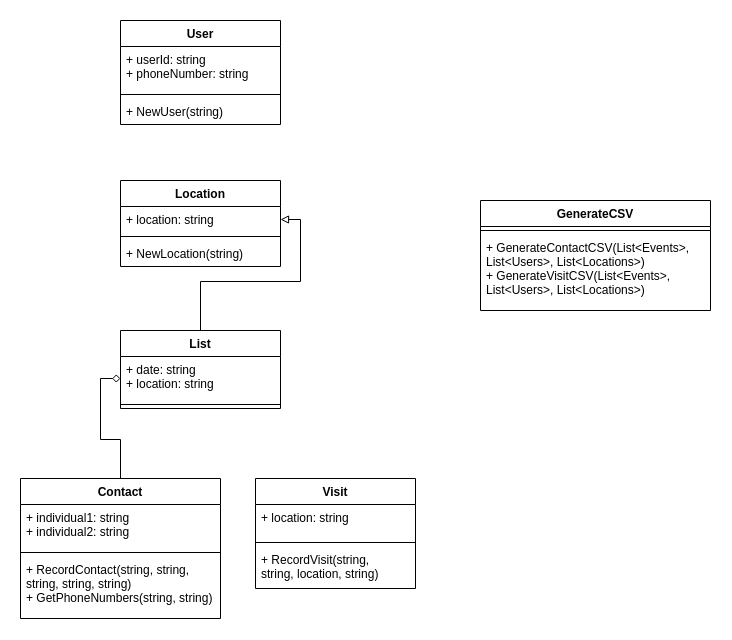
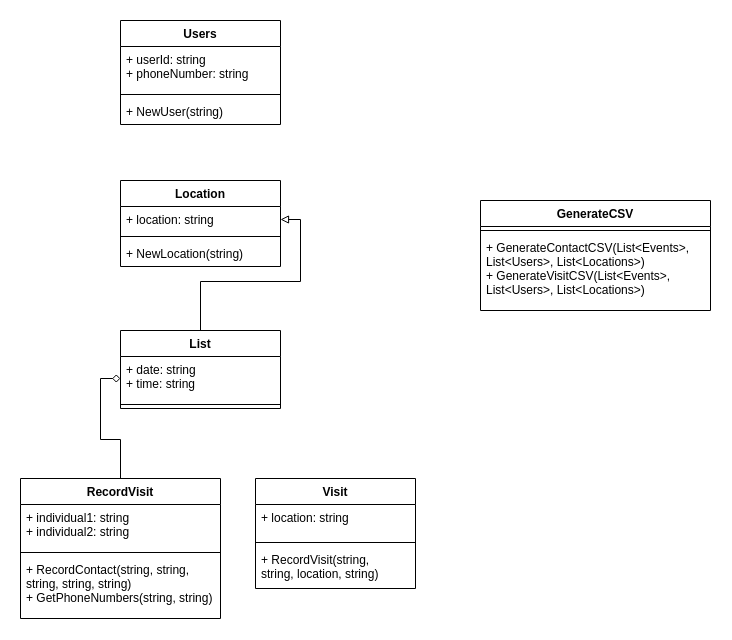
  <mxCell id="0" />
  <mxCell id="1" parent="0" />
- <mxCell id="2" value="User&#10;" style="swimlane;fontStyle=1;align=center;verticalAlign=top;childLayout=stackLayout;horizontal=1;startSize=26;horizontalStack=0;resizeParent=1;resizeParentMax=0;resizeLast=0;collapsible=1;marginBottom=0;" parent="1" vertex="1"><mxGeometry x="120" y="20" width="160" height="104" as="geometry" /></mxCell>
+ <mxCell id="2" value="Users&#10;" style="swimlane;fontStyle=1;align=center;verticalAlign=top;childLayout=stackLayout;horizontal=1;startSize=26;horizontalStack=0;resizeParent=1;resizeParentMax=0;resizeLast=0;collapsible=1;marginBottom=0;" parent="1" vertex="1"><mxGeometry x="120" y="20" width="160" height="104" as="geometry" /></mxCell>
  <mxCell id="3" value="+ userId: string&#10;+ phoneNumber: string" style="text;strokeColor=none;fillColor=none;align=left;verticalAlign=top;spacingLeft=4;spacingRight=4;overflow=hidden;rotatable=0;points=[[0,0.5],[1,0.5]];portConstraint=eastwest;" parent="2" vertex="1"><mxGeometry y="26" width="160" height="44" as="geometry" /></mxCell>
  <mxCell id="4" value="" style="line;strokeWidth=1;fillColor=none;align=left;verticalAlign=middle;spacingTop=-1;spacingLeft=3;spacingRight=3;rotatable=0;labelPosition=right;points=[];portConstraint=eastwest;" parent="2" vertex="1"><mxGeometry y="70" width="160" height="8" as="geometry" /></mxCell>
  <mxCell id="5" value="+ NewUser(string)" style="text;strokeColor=none;fillColor=none;align=left;verticalAlign=top;spacingLeft=4;spacingRight=4;overflow=hidden;rotatable=0;points=[[0,0.5],[1,0.5]];portConstraint=eastwest;" parent="2" vertex="1"><mxGeometry y="78" width="160" height="26" as="geometry" /></mxCell>
  <mxCell id="6" value="Visit" style="swimlane;fontStyle=1;align=center;verticalAlign=top;childLayout=stackLayout;horizontal=1;startSize=26;horizontalStack=0;resizeParent=1;resizeParentMax=0;resizeLast=0;collapsible=1;marginBottom=0;" parent="1" vertex="1"><mxGeometry x="255" y="478" width="160" height="110" as="geometry" /></mxCell>
  <mxCell id="7" value="+ location: string" style="text;strokeColor=none;fillColor=none;align=left;verticalAlign=top;spacingLeft=4;spacingRight=4;overflow=hidden;rotatable=0;points=[[0,0.5],[1,0.5]];portConstraint=eastwest;" parent="6" vertex="1"><mxGeometry y="26" width="160" height="34" as="geometry" /></mxCell>
  <mxCell id="8" value="" style="line;strokeWidth=1;fillColor=none;align=left;verticalAlign=middle;spacingTop=-1;spacingLeft=3;spacingRight=3;rotatable=0;labelPosition=right;points=[];portConstraint=eastwest;" parent="6" vertex="1"><mxGeometry y="60" width="160" height="8" as="geometry" /></mxCell>
  <mxCell id="9" value="+ RecordVisit(string, &#10;string, location, string)" style="text;strokeColor=none;fillColor=none;align=left;verticalAlign=top;spacingLeft=4;spacingRight=4;overflow=hidden;rotatable=0;points=[[0,0.5],[1,0.5]];portConstraint=eastwest;" parent="6" vertex="1"><mxGeometry y="68" width="160" height="42" as="geometry" /></mxCell>
  <mxCell id="10" style="edgeStyle=orthogonalEdgeStyle;rounded=0;orthogonalLoop=1;jettySize=auto;html=1;entryX=0;entryY=0.5;entryDx=0;entryDy=0;endArrow=diamond;endFill=0;" parent="1" source="11" target="21" edge="1"><mxGeometry relative="1" as="geometry" /></mxCell>
- <mxCell id="11" value="Contact" style="swimlane;fontStyle=1;align=center;verticalAlign=top;childLayout=stackLayout;horizontal=1;startSize=26;horizontalStack=0;resizeParent=1;resizeParentMax=0;resizeLast=0;collapsible=1;marginBottom=0;" parent="1" vertex="1"><mxGeometry x="20" y="478" width="200" height="140" as="geometry" /></mxCell>
+ <mxCell id="11" value="RecordVisit" style="swimlane;fontStyle=1;align=center;verticalAlign=top;childLayout=stackLayout;horizontal=1;startSize=26;horizontalStack=0;resizeParent=1;resizeParentMax=0;resizeLast=0;collapsible=1;marginBottom=0;" parent="1" vertex="1"><mxGeometry x="20" y="478" width="200" height="140" as="geometry" /></mxCell>
  <mxCell id="12" value="+ individual1: string&#10;+ individual2: string" style="text;strokeColor=none;fillColor=none;align=left;verticalAlign=top;spacingLeft=4;spacingRight=4;overflow=hidden;rotatable=0;points=[[0,0.5],[1,0.5]];portConstraint=eastwest;" parent="11" vertex="1"><mxGeometry y="26" width="200" height="44" as="geometry" /></mxCell>
  <mxCell id="13" value="" style="line;strokeWidth=1;fillColor=none;align=left;verticalAlign=middle;spacingTop=-1;spacingLeft=3;spacingRight=3;rotatable=0;labelPosition=right;points=[];portConstraint=eastwest;" parent="11" vertex="1"><mxGeometry y="70" width="200" height="8" as="geometry" /></mxCell>
  <mxCell id="14" value="+ RecordContact(string, string, &#10;string, string, string)&#10;+ GetPhoneNumbers(string, string)" style="text;strokeColor=none;fillColor=none;align=left;verticalAlign=top;spacingLeft=4;spacingRight=4;overflow=hidden;rotatable=0;points=[[0,0.5],[1,0.5]];portConstraint=eastwest;" parent="11" vertex="1"><mxGeometry y="78" width="200" height="62" as="geometry" /></mxCell>
  <mxCell id="15" value="Location" style="swimlane;fontStyle=1;align=center;verticalAlign=top;childLayout=stackLayout;horizontal=1;startSize=26;horizontalStack=0;resizeParent=1;resizeParentMax=0;resizeLast=0;collapsible=1;marginBottom=0;" parent="1" vertex="1"><mxGeometry x="120" y="180" width="160" height="86" as="geometry" /></mxCell>
  <mxCell id="16" value="+ location: string" style="text;strokeColor=none;fillColor=none;align=left;verticalAlign=top;spacingLeft=4;spacingRight=4;overflow=hidden;rotatable=0;points=[[0,0.5],[1,0.5]];portConstraint=eastwest;" parent="15" vertex="1"><mxGeometry y="26" width="160" height="26" as="geometry" /></mxCell>
  <mxCell id="17" value="" style="line;strokeWidth=1;fillColor=none;align=left;verticalAlign=middle;spacingTop=-1;spacingLeft=3;spacingRight=3;rotatable=0;labelPosition=right;points=[];portConstraint=eastwest;" parent="15" vertex="1"><mxGeometry y="52" width="160" height="8" as="geometry" /></mxCell>
  <mxCell id="18" value="+ NewLocation(string)" style="text;strokeColor=none;fillColor=none;align=left;verticalAlign=top;spacingLeft=4;spacingRight=4;overflow=hidden;rotatable=0;points=[[0,0.5],[1,0.5]];portConstraint=eastwest;" parent="15" vertex="1"><mxGeometry y="60" width="160" height="26" as="geometry" /></mxCell>
  <mxCell id="19" style="edgeStyle=orthogonalEdgeStyle;rounded=0;orthogonalLoop=1;jettySize=auto;html=1;entryX=1;entryY=0.5;entryDx=0;entryDy=0;endArrow=block;endFill=0;" parent="1" source="20" target="16" edge="1"><mxGeometry relative="1" as="geometry" /></mxCell>
  <mxCell id="20" value="List" style="swimlane;fontStyle=1;align=center;verticalAlign=top;childLayout=stackLayout;horizontal=1;startSize=26;horizontalStack=0;resizeParent=1;resizeParentMax=0;resizeLast=0;collapsible=1;marginBottom=0;" parent="1" vertex="1"><mxGeometry x="120" y="330" width="160" height="78" as="geometry" /></mxCell>
- <mxCell id="21" value="+ date: string&#10;+ location: string" style="text;strokeColor=none;fillColor=none;align=left;verticalAlign=top;spacingLeft=4;spacingRight=4;overflow=hidden;rotatable=0;points=[[0,0.5],[1,0.5]];portConstraint=eastwest;" parent="20" vertex="1"><mxGeometry y="26" width="160" height="44" as="geometry" /></mxCell>
+ <mxCell id="21" value="+ date: string&#10;+ time: string" style="text;strokeColor=none;fillColor=none;align=left;verticalAlign=top;spacingLeft=4;spacingRight=4;overflow=hidden;rotatable=0;points=[[0,0.5],[1,0.5]];portConstraint=eastwest;" parent="20" vertex="1"><mxGeometry y="26" width="160" height="44" as="geometry" /></mxCell>
  <mxCell id="22" value="" style="line;strokeWidth=1;fillColor=none;align=left;verticalAlign=middle;spacingTop=-1;spacingLeft=3;spacingRight=3;rotatable=0;labelPosition=right;points=[];portConstraint=eastwest;" parent="20" vertex="1"><mxGeometry y="70" width="160" height="8" as="geometry" /></mxCell>
  <mxCell id="23" value="GenerateCSV" style="swimlane;fontStyle=1;align=center;verticalAlign=top;childLayout=stackLayout;horizontal=1;startSize=26;horizontalStack=0;resizeParent=1;resizeParentMax=0;resizeLast=0;collapsible=1;marginBottom=0;" parent="1" vertex="1"><mxGeometry x="480" y="200" width="230" height="110" as="geometry" /></mxCell>
  <mxCell id="24" value="" style="line;strokeWidth=1;fillColor=none;align=left;verticalAlign=middle;spacingTop=-1;spacingLeft=3;spacingRight=3;rotatable=0;labelPosition=right;points=[];portConstraint=eastwest;" parent="23" vertex="1"><mxGeometry y="26" width="230" height="8" as="geometry" /></mxCell>
  <mxCell id="25" value="+ GenerateContactCSV(List&lt;Events&gt;, &#10;List&lt;Users&gt;, List&lt;Locations&gt;)&#10;+ GenerateVisitCSV(List&lt;Events&gt;, &#10;List&lt;Users&gt;, List&lt;Locations&gt;)" style="text;strokeColor=none;fillColor=none;align=left;verticalAlign=top;spacingLeft=4;spacingRight=4;overflow=hidden;rotatable=0;points=[[0,0.5],[1,0.5]];portConstraint=eastwest;" parent="23" vertex="1"><mxGeometry y="34" width="230" height="76" as="geometry" /></mxCell>
